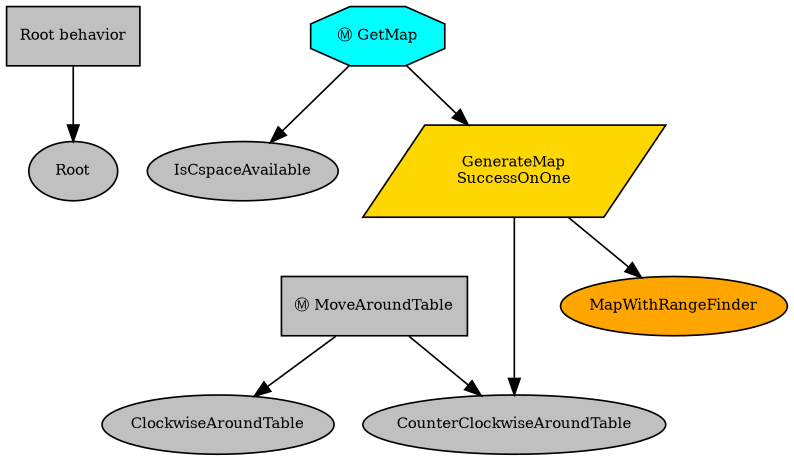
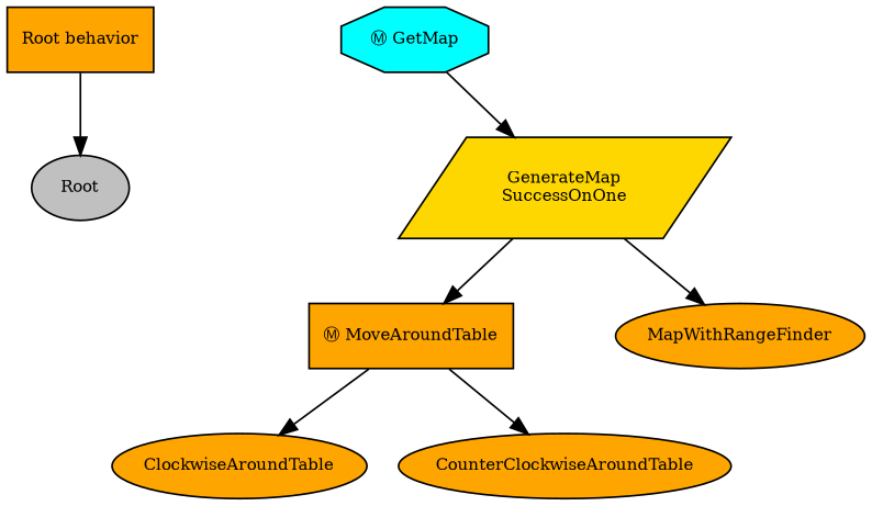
  digraph {
    fontname="times-roman"
    ordering=out
    node [fillcolor=gray fontcolor=black fontname="times-roman" fontsize=9 shape=ellipse style=filled]
    edge [fontname="times-roman"]
-   n1 [label="Root behavior" shape=box]
+   n1 [fillcolor=orange label="Root behavior" shape=box]
    n2 [label=Root]
    n3 [fillcolor=cyan label="Ⓜ GetMap" shape=octagon]
-   n4 [label=IsCspaceAvailable]
    n5 [fillcolor=gold label="GenerateMap\nSuccessOnOne" shape=parallelogram]
-   n6 [label="Ⓜ MoveAroundTable" shape=box]
+   n6 [fillcolor=orange label="Ⓜ MoveAroundTable" shape=box]
    n7 [fillcolor=orange label=MapWithRangeFinder]
-   n8 [label=ClockwiseAroundTable]
-   n9 [label=CounterClockwiseAroundTable]
+   n8 [fillcolor=orange label=ClockwiseAroundTable]
+   n9 [fillcolor=orange label=CounterClockwiseAroundTable]
    n1 -> n2
-   n3 -> n4
    n3 -> n5
-   n5 -> n9
+   n5 -> n6
    n5 -> n7
    n6 -> n8
    n6 -> n9
  }
